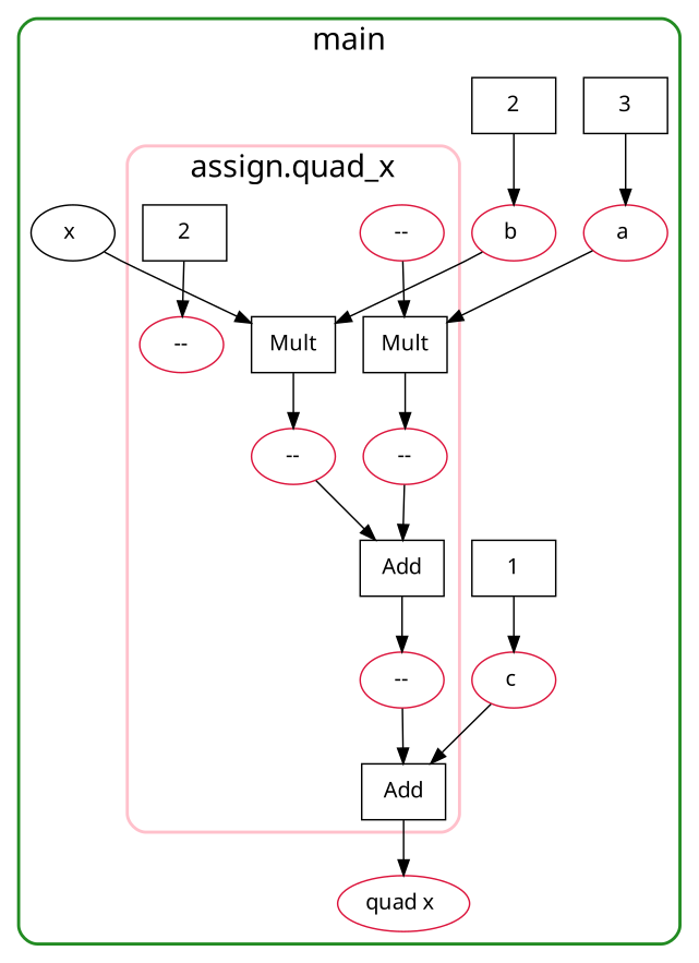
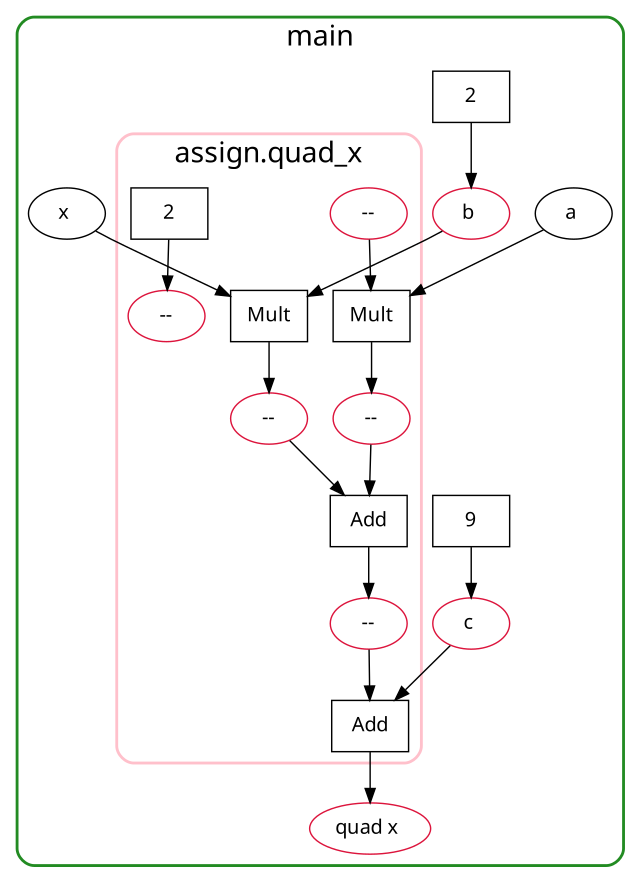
  strict digraph {
    fontname=Menlo
    fontsize=20
    rankdir=TB
    node [fontname=Menlo padding=15 color=crimson fillcolor=white fontcolor=black]
    n1 [label=2 padding=10 shape=rectangle color="" fillcolor="" fontcolor=""]
    n2 [label="--"]
    n3 [label="--"]
    n4 [label=Mult padding=10 shape=rectangle color="" fillcolor="" fontcolor=""]
    n5 [label="--"]
    n6 [label=Mult padding=10 shape=rectangle color="" fillcolor="" fontcolor=""]
    n7 [label="--"]
    n8 [label=Add padding=10 shape=rectangle color="" fillcolor="" fontcolor=""]
    n9 [label="--"]
    n10 [label=Add padding=10 shape=rectangle color="" fillcolor="" fontcolor=""]
-   n11 [label=3 padding=10 shape=rectangle color="" fillcolor="" fontcolor=""]
-   n12 [label="a "]
+   n12 [color=black label="a "]
    n13 [label=2 padding=10 shape=rectangle color="" fillcolor="" fontcolor=""]
    n14 [label="b "]
-   n15 [label=1 padding=10 shape=rectangle color="" fillcolor="" fontcolor=""]
+   n15 [label=9 padding=10 shape=rectangle color="" fillcolor="" fontcolor=""]
    n16 [label="c "]
    n17 [color=black label="x "]
    n18 [label="quad x "]
    subgraph cluster_1 {
      color=forestgreen
      label=main
      style="bold, rounded"
-     n11
      n12
      n13
      n14
      n15
      n16
      n17
      n18
      subgraph cluster_2 {
        color=pink
        label="assign.quad_x"
        style="bold, rounded"
        n1
        n2
        n3
        n4
        n5
        n6
        n7
        n8
        n9
        n10
      }
    }
    n1 -> n2
    n3 -> n4
    n4 -> n5
    n5 -> n8
    n6 -> n7
    n7 -> n8
    n8 -> n9
    n9 -> n10
    n10 -> n18
-   n11 -> n12
    n12 -> n4
    n13 -> n14
    n14 -> n6
    n15 -> n16
    n16 -> n10
    n17 -> n6
  }
